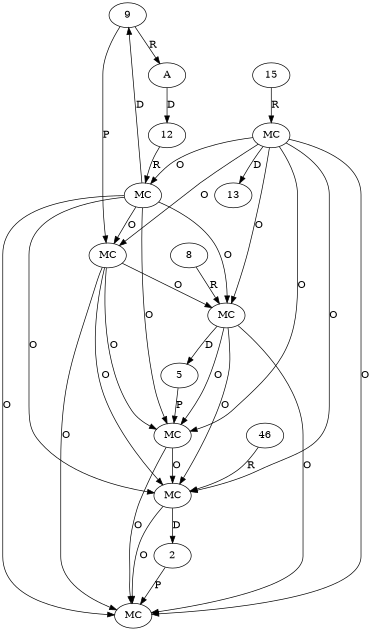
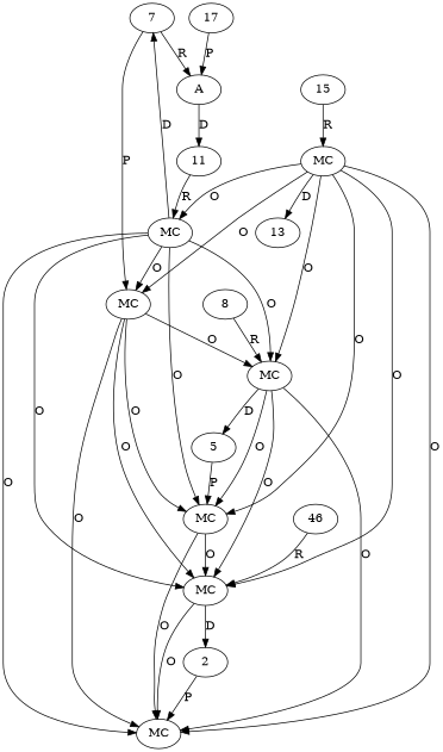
  digraph {
    node [t=Class]
    n1 [l=65 label=MC s="isFinal()" t=Modifier]
    2 [n=dummy_ t=UNKNOWN]
    n3 [l=65 label=MC s="getModifiers()"]
    n4 [l=64 label=MC s="isPublic()" t=Modifier]
    5 [n=dummy_ t=UNKNOWN]
    n6 [l=64 label=MC s="getModifiers()"]
    n7 [l=63 label=MC s="isPublic()" t=Modifier]
    8 [n="SystemUtils.class" v=null]
-   9 [n=dummy_ t=UNKNOWN]
+   9 [n=dummy_ t=UNKNOWN label=7]
    n10 [l=63 label=A t="Constructor[]"]
    n11 [l=63 label=MC s="getModifiers()" t=UNKNOWN]
-   11 [n=dummy_ t=UNKNOWN label=12]
+   11 [n=dummy_ t=UNKNOWN]
    13 [n=cons t="Constructor[]"]
    n14 [l=61 label=MC s="getDeclaredConstructors()"]
    15 [n="SystemUtils.class" v=null]
    n16 [label=46 n="SystemUtils.class" v=null]
+   17 [t=int v=0]
    2 -> n1 [label=P]
    n3 -> n1 [label=O]
    n3 -> 2 [label=D]
    n4 -> n1 [label=O]
    n4 -> n3 [label=O]
    5 -> n4 [label=P]
    n6 -> n1 [label=O]
    n6 -> n3 [label=O]
    n6 -> n4 [label=O]
    n6 -> 5 [label=D]
    n7 -> n1 [label=O]
    n7 -> n3 [label=O]
    n7 -> n4 [label=O]
    n7 -> n6 [label=O]
    8 -> n6 [label=R]
    9 -> n7 [label=P]
    9 -> n10 [label=R]
    n10 -> 11 [label=D]
    n11 -> n1 [label=O]
    n11 -> n3 [label=O]
    n11 -> n4 [label=O]
    n11 -> n6 [label=O]
    n11 -> n7 [label=O]
    n11 -> 9 [label=D]
    11 -> n11 [label=R]
    n14 -> n1 [label=O]
    n14 -> n3 [label=O]
    n14 -> n4 [label=O]
    n14 -> n6 [label=O]
    n14 -> n7 [label=O]
    n14 -> n11 [label=O]
    n14 -> 13 [label=D]
    15 -> n14 [label=R]
    n16 -> n3 [label=R]
+   17 -> n10 [label=P]
  }
